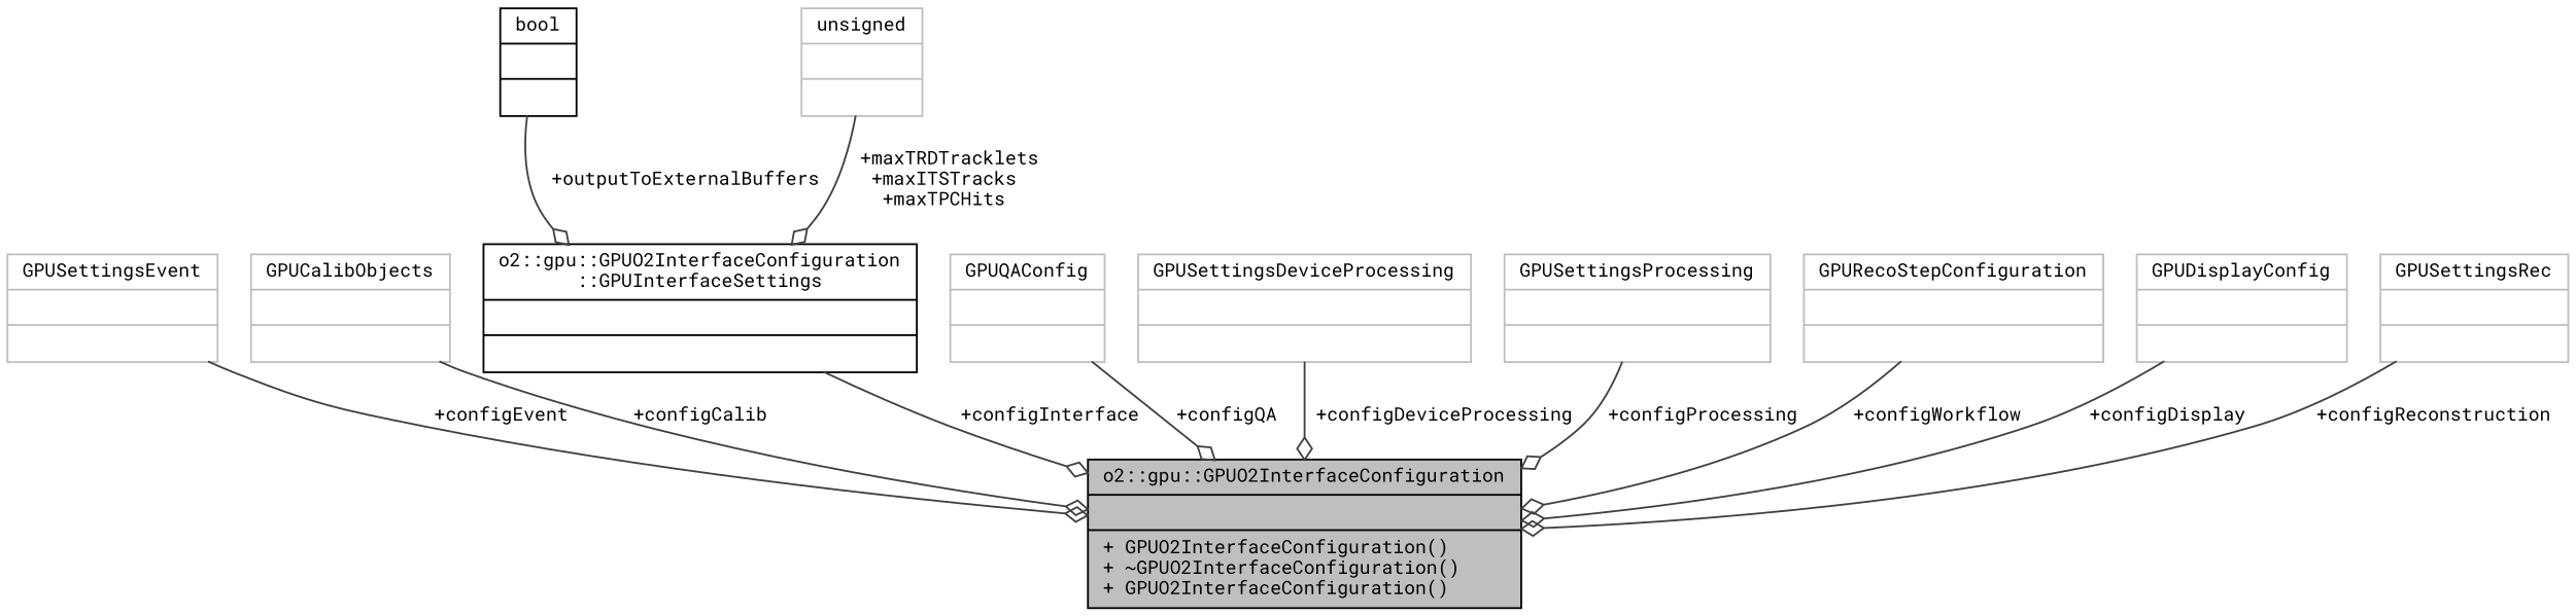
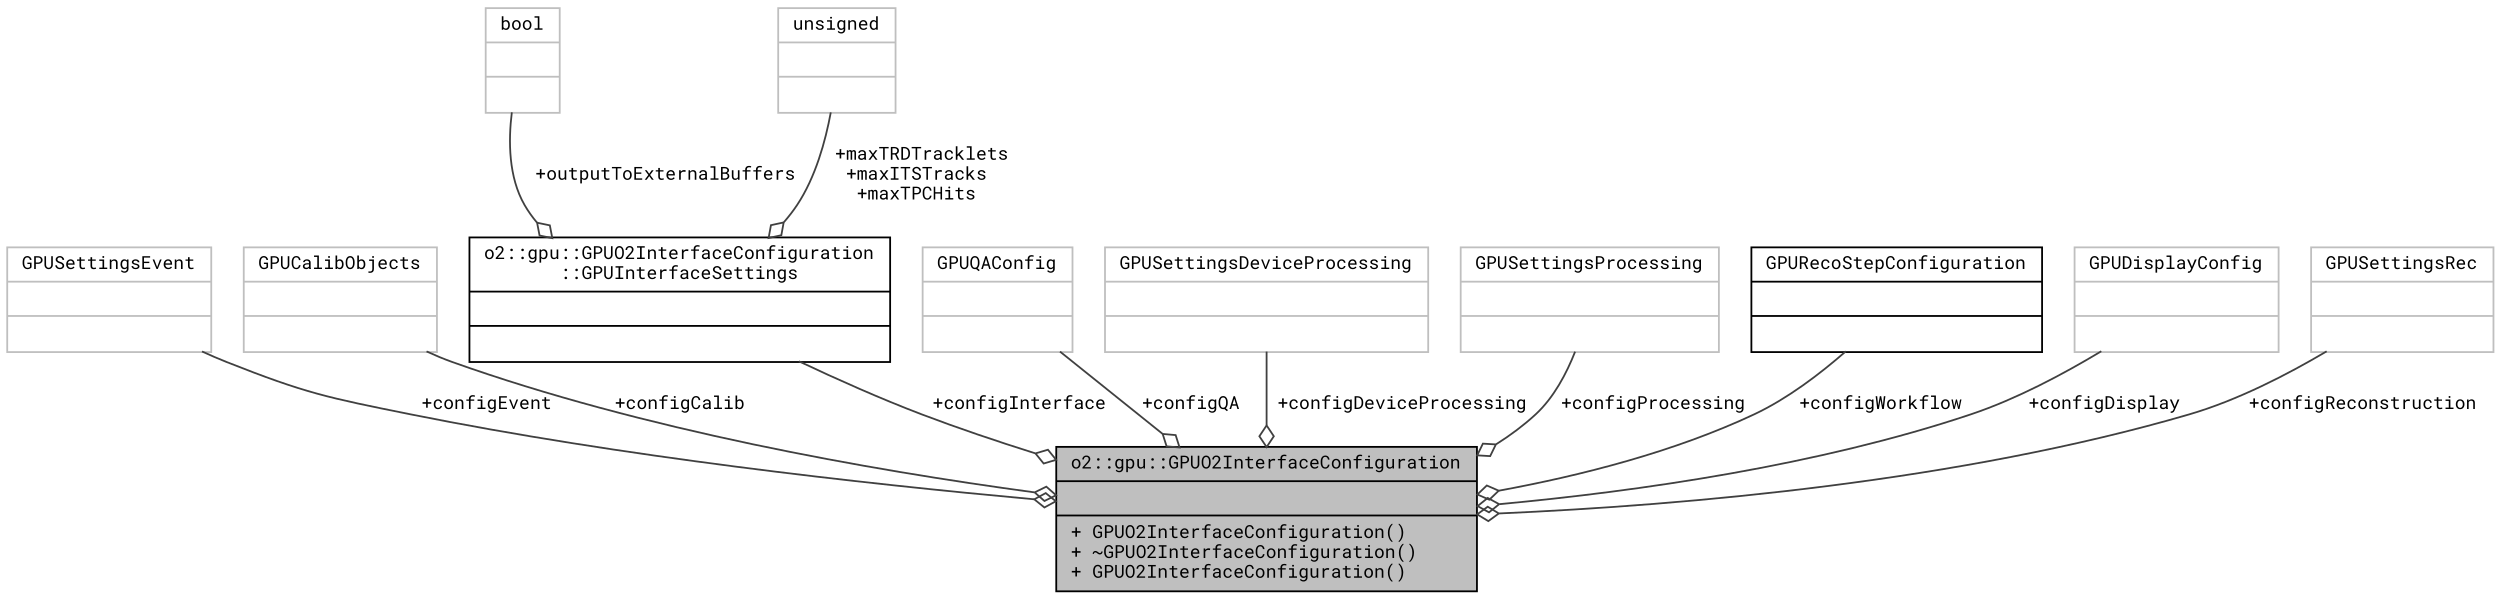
  digraph {
    fontname="Roboto Mono"
    node [color=grey75 fontname="Roboto Mono" fontsize=10 shape=record]
    edge [arrowhead=odiamond color=grey25 fontname="Roboto Mono" fontsize=10 labelfontname=Helvetica labelfontsize=10 style=solid]
    n1 [color=black fillcolor=grey75 fontcolor=black height=0.2 label="{o2::gpu::GPUO2InterfaceConfiguration\n||+ GPUO2InterfaceConfiguration()\l+ ~GPUO2InterfaceConfiguration()\l+ GPUO2InterfaceConfiguration()\l}" style=filled width=0.4]
    n2 [height=0.2 label="{GPUSettingsEvent\n||}" width=0.4]
    n3 [height=0.2 label="{GPUCalibObjects\n||}" width=0.4]
    n4 [color=black height=0.2 label="{o2::gpu::GPUO2InterfaceConfiguration\l::GPUInterfaceSettings\n||}" width=0.4]
-   n5 [color=black height=0.2 label="{bool\n||}" width=0.4]
+   n5 [height=0.2 label="{bool\n||}" width=0.4]
    n6 [height=0.2 label="{unsigned\n||}" width=0.4]
    n7 [height=0.2 label="{GPUQAConfig\n||}" width=0.4]
    n8 [height=0.2 label="{GPUSettingsDeviceProcessing\n||}" width=0.4]
    n9 [height=0.2 label="{GPUSettingsProcessing\n||}" width=0.4]
-   n10 [height=0.2 label="{GPURecoStepConfiguration\n||}" width=0.4]
+   n10 [color=black height=0.2 label="{GPURecoStepConfiguration\n||}" width=0.4]
    n11 [height=0.2 label="{GPUDisplayConfig\n||}" width=0.4]
    n12 [height=0.2 label="{GPUSettingsRec\n||}" width=0.4]
    n2 -> n1 [label=" +configEvent"]
    n3 -> n1 [label=" +configCalib"]
    n4 -> n1 [label=" +configInterface"]
    n5 -> n4 [label=" +outputToExternalBuffers"]
    n6 -> n4 [label=" +maxTRDTracklets\n+maxITSTracks\n+maxTPCHits"]
    n7 -> n1 [label=" +configQA"]
    n8 -> n1 [label=" +configDeviceProcessing"]
    n9 -> n1 [label=" +configProcessing"]
    n10 -> n1 [label=" +configWorkflow"]
    n11 -> n1 [label=" +configDisplay"]
    n12 -> n1 [label=" +configReconstruction"]
  }
